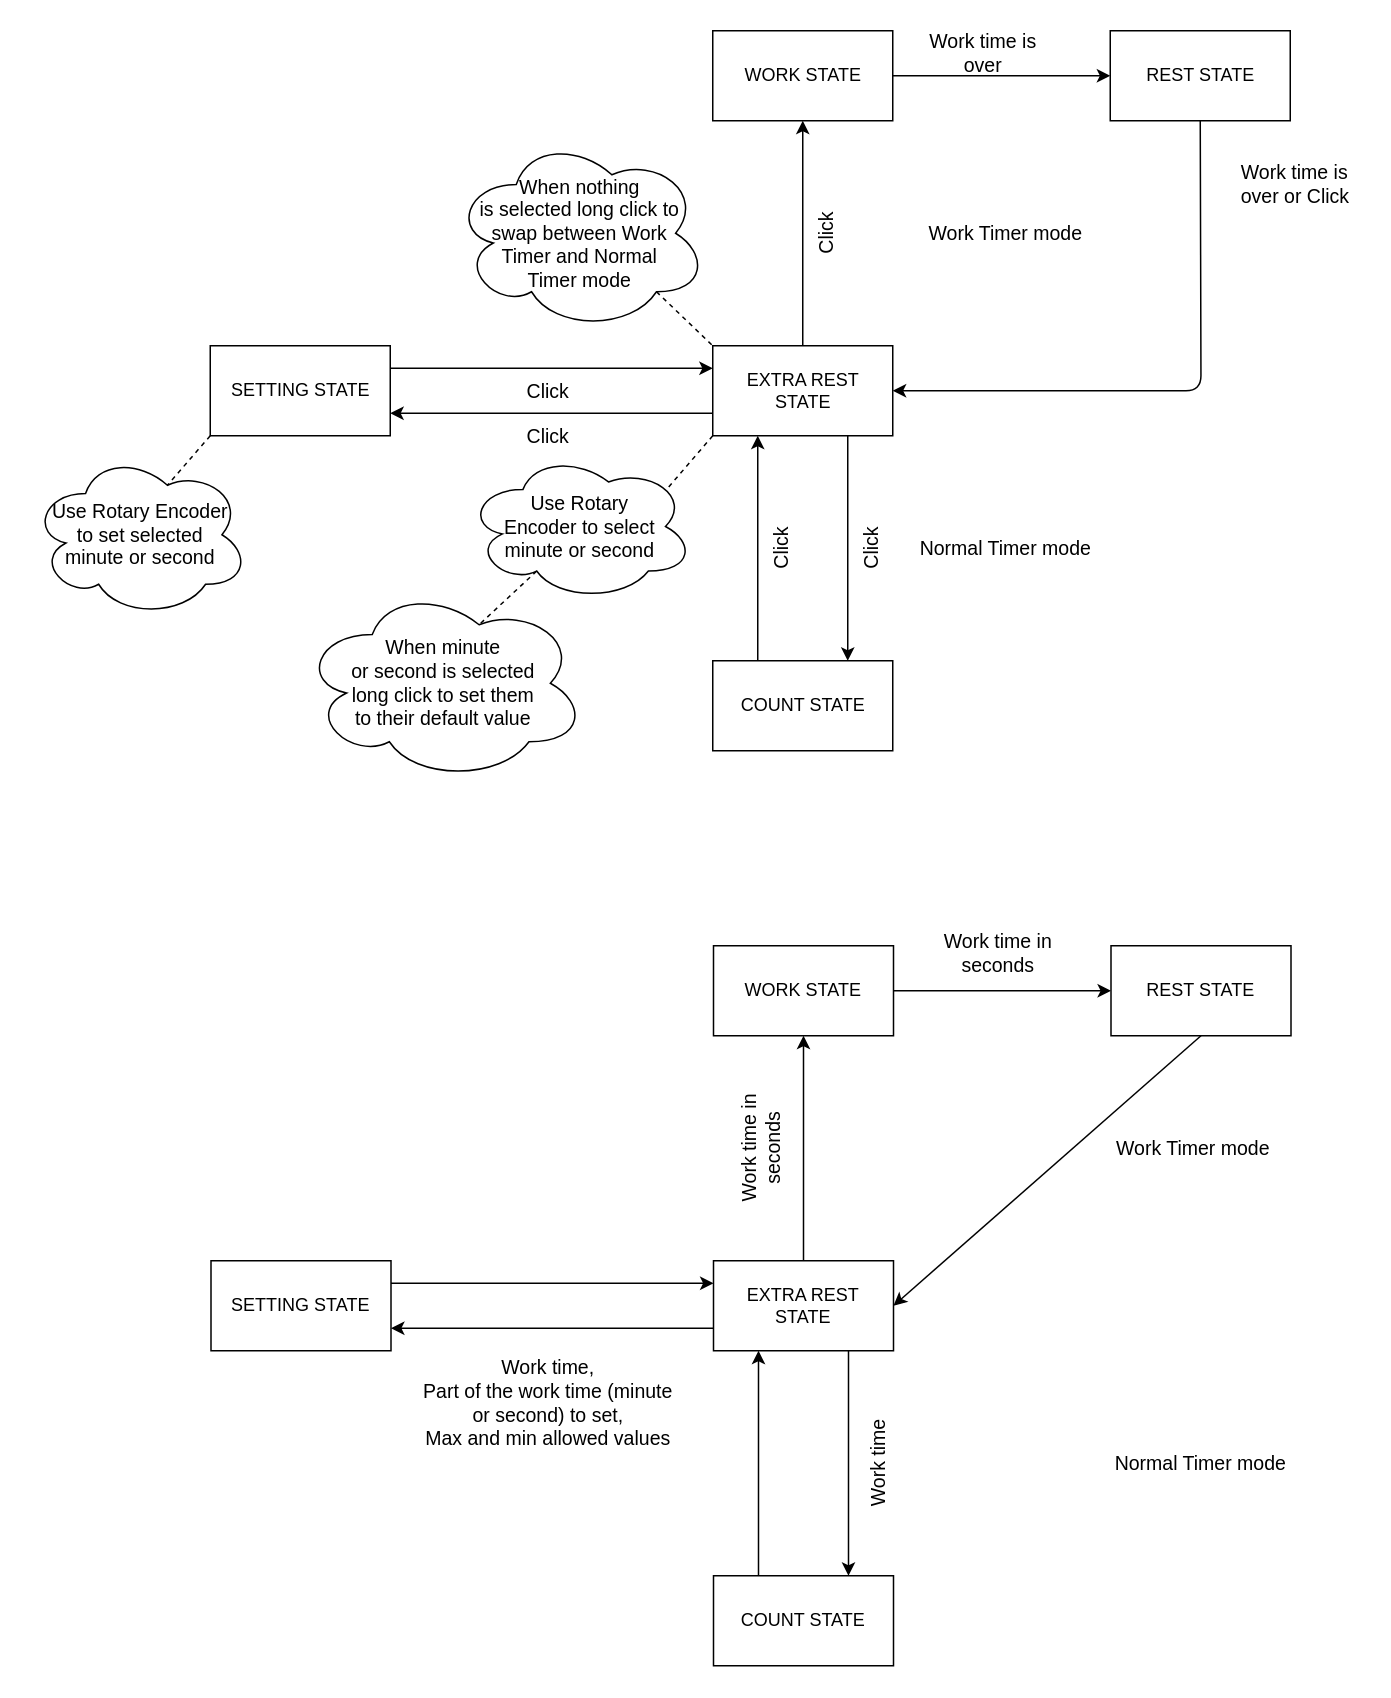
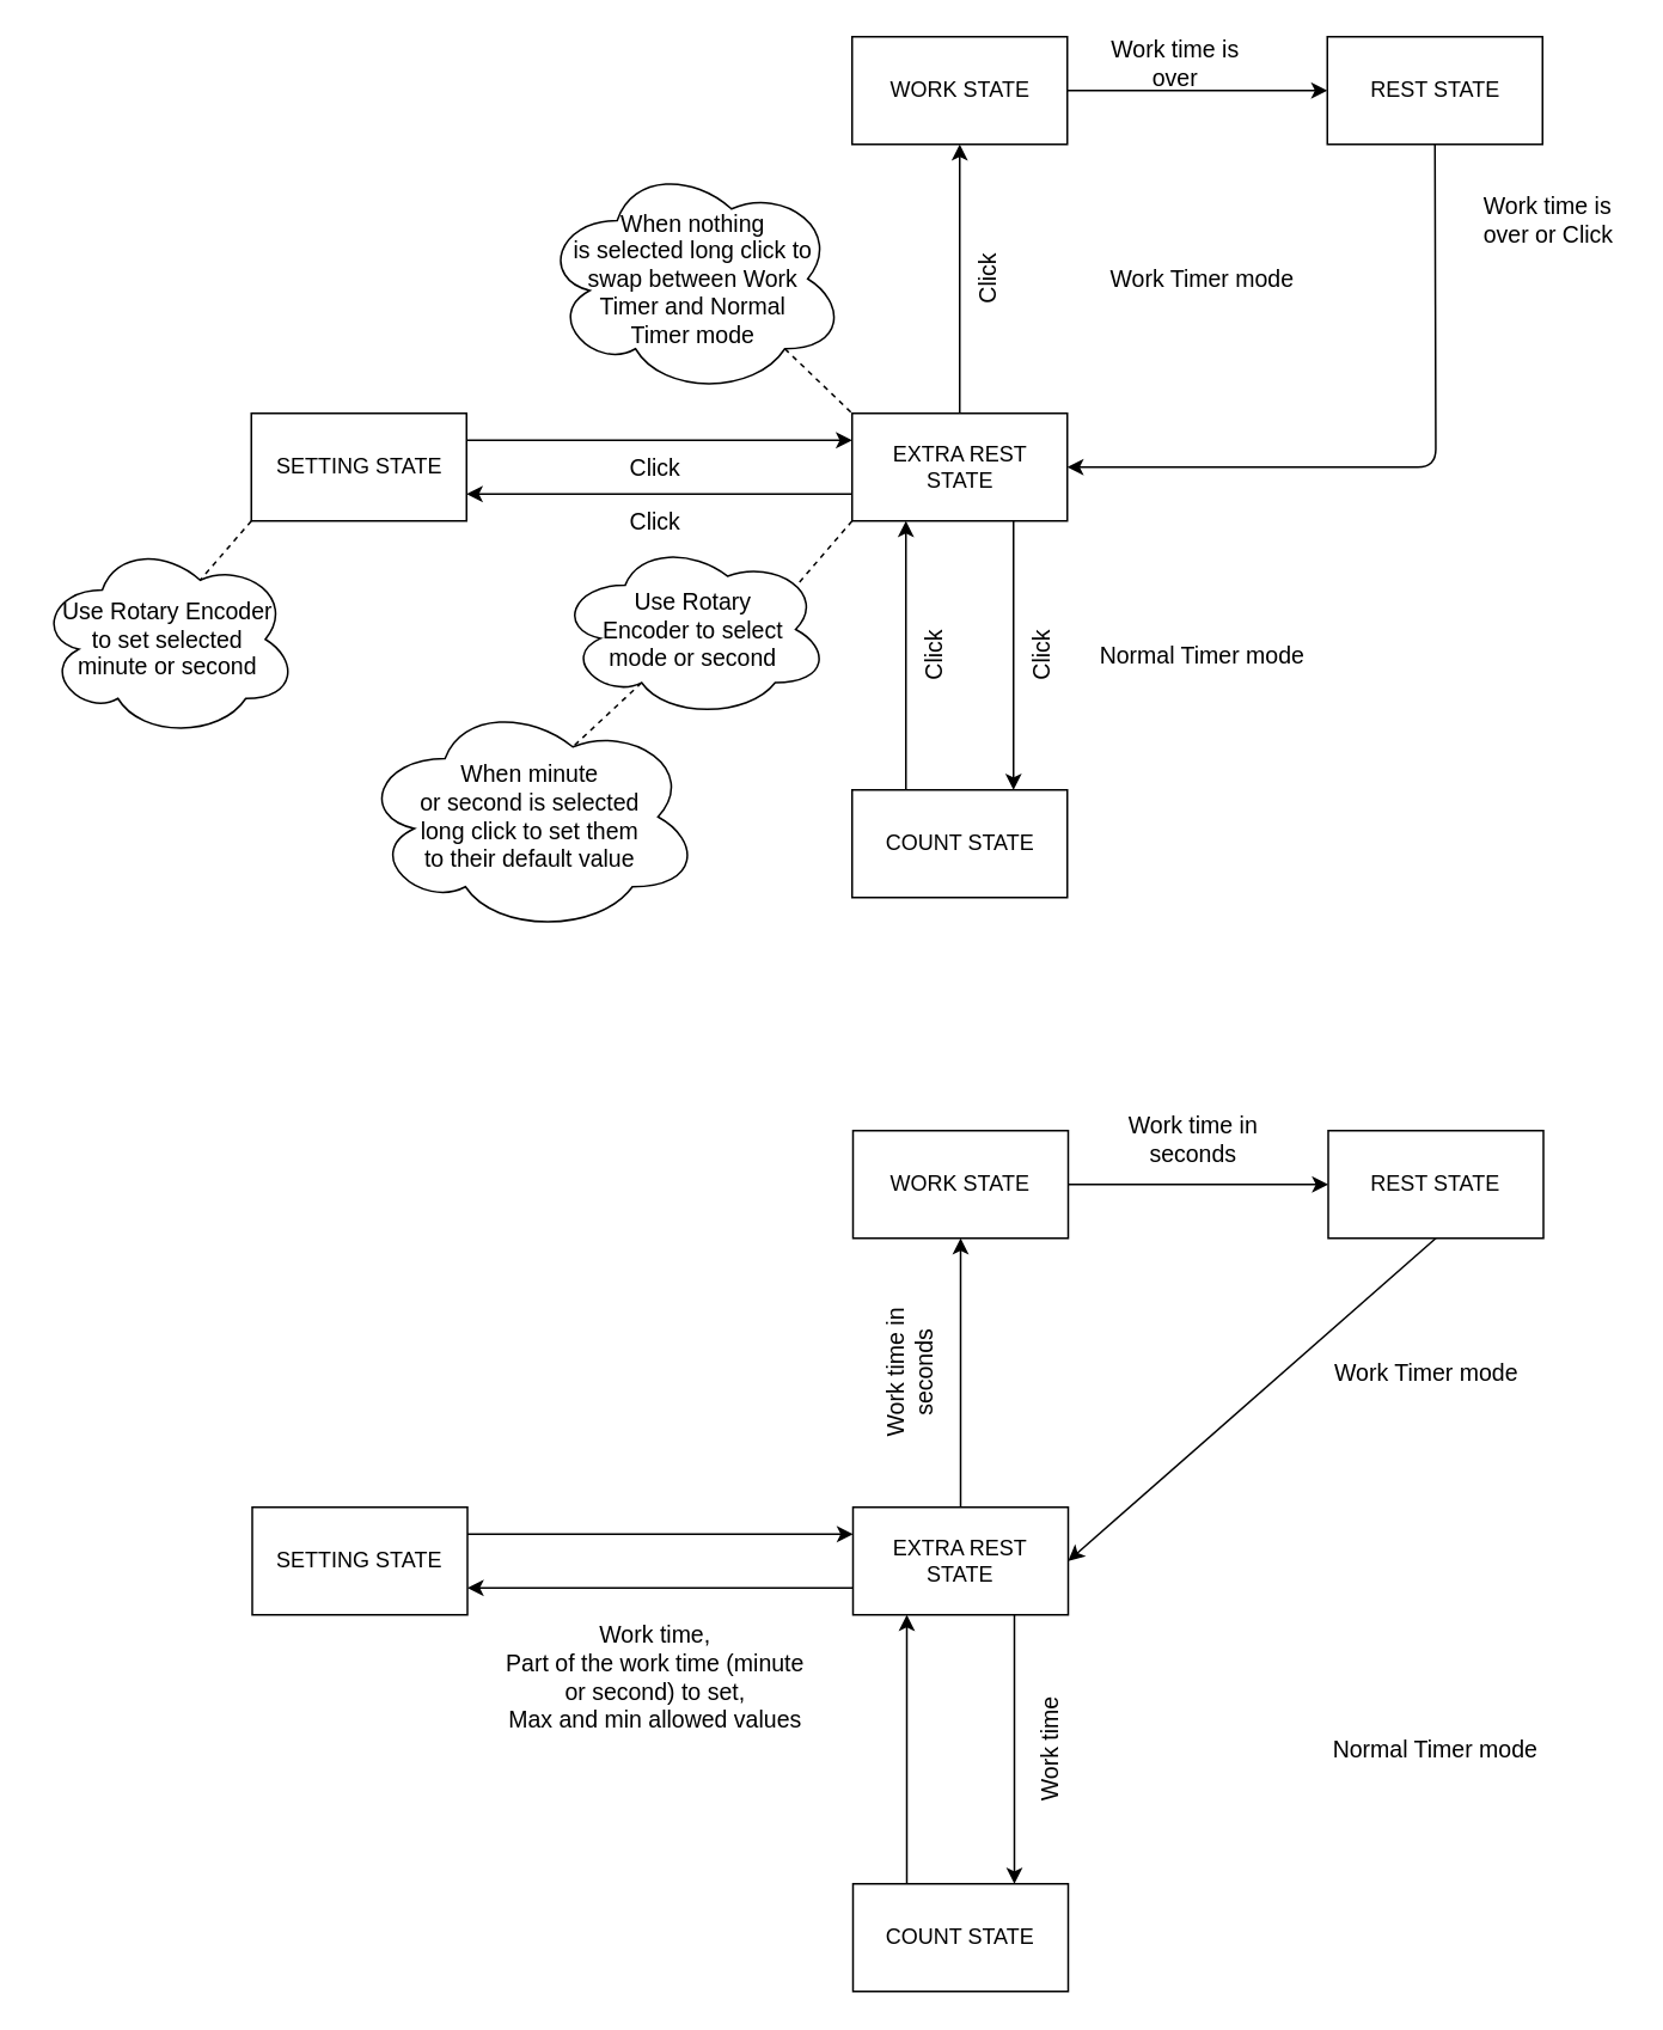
  <mxCell id="0" />
  <mxCell id="1" parent="0" />
  <mxCell id="2" value="" style="edgeStyle=none;html=1;exitX=1;exitY=0.5;exitDx=0;exitDy=0;entryX=0;entryY=0.5;entryDx=0;entryDy=0;strokeColor=#000000;fontColor=#000000;labelBackgroundColor=none;" parent="1" source="3" target="5" edge="1"><mxGeometry relative="1" as="geometry" /></mxCell>
  <mxCell id="3" value="&lt;font color=&quot;#000000&quot;&gt;WORK STATE&lt;/font&gt;" style="whiteSpace=wrap;html=1;fillColor=none;strokeColor=#000000;" parent="1" vertex="1"><mxGeometry x="475" y="630" width="120" height="60" as="geometry" /></mxCell>
  <mxCell id="4" style="edgeStyle=none;html=1;exitX=0.5;exitY=1;exitDx=0;exitDy=0;entryX=1;entryY=0.5;entryDx=0;entryDy=0;strokeColor=#000000;fontColor=#000000;" parent="1" source="5" target="9" edge="1"><mxGeometry relative="1" as="geometry" /></mxCell>
  <mxCell id="5" value="&lt;font color=&quot;#000000&quot;&gt;REST STATE&lt;/font&gt;" style="whiteSpace=wrap;html=1;fillColor=none;strokeColor=#000000;" parent="1" vertex="1"><mxGeometry x="740" y="630" width="120" height="60" as="geometry" /></mxCell>
  <mxCell id="6" value="" style="edgeStyle=none;html=1;exitX=0.5;exitY=0;exitDx=0;exitDy=0;entryX=0.5;entryY=1;entryDx=0;entryDy=0;fontColor=#000000;strokeColor=#000000;labelBackgroundColor=none;" parent="1" source="9" target="3" edge="1"><mxGeometry relative="1" as="geometry" /></mxCell>
  <mxCell id="7" style="edgeStyle=none;html=1;exitX=0;exitY=0.25;exitDx=0;exitDy=0;entryX=1;entryY=0.25;entryDx=0;entryDy=0;strokeColor=#000000;fontColor=#000000;endArrow=none;endFill=0;startArrow=classic;startFill=1;" parent="1" source="9" target="11" edge="1"><mxGeometry relative="1" as="geometry" /></mxCell>
  <mxCell id="8" style="edgeStyle=none;html=1;exitX=0.25;exitY=1;exitDx=0;exitDy=0;entryX=0.25;entryY=0;entryDx=0;entryDy=0;labelBackgroundColor=none;strokeColor=#000000;fontSize=13;fontColor=#000000;startArrow=classic;startFill=1;endArrow=none;endFill=0;" parent="1" source="9" target="16" edge="1"><mxGeometry relative="1" as="geometry" /></mxCell>
  <mxCell id="9" value="&lt;font color=&quot;#000000&quot;&gt;EXTRA REST&lt;br&gt;STATE&lt;/font&gt;" style="whiteSpace=wrap;html=1;fillColor=none;strokeColor=#000000;" parent="1" vertex="1"><mxGeometry x="475" y="840" width="120" height="60" as="geometry" /></mxCell>
  <mxCell id="10" style="edgeStyle=none;html=1;exitX=1;exitY=0.75;exitDx=0;exitDy=0;entryX=0;entryY=0.75;entryDx=0;entryDy=0;strokeColor=#000000;fontColor=#000000;startArrow=classic;startFill=1;endArrow=none;endFill=0;" parent="1" source="11" target="9" edge="1"><mxGeometry relative="1" as="geometry" /></mxCell>
  <mxCell id="11" value="&lt;font color=&quot;#000000&quot;&gt;SETTING STATE&lt;/font&gt;" style="whiteSpace=wrap;html=1;fillColor=none;strokeColor=#000000;" parent="1" vertex="1"><mxGeometry x="140" y="840" width="120" height="60" as="geometry" /></mxCell>
  <mxCell id="12" value="&lt;font style=&quot;font-size: 13px;&quot;&gt;Work time in seconds&lt;/font&gt;" style="text;strokeColor=none;align=center;fillColor=none;html=1;verticalAlign=middle;whiteSpace=wrap;rounded=0;fontColor=#000000;rotation=270;" parent="1" vertex="1"><mxGeometry x="462" y="750" width="90" height="30" as="geometry" /></mxCell>
  <mxCell id="13" value="&lt;font style=&quot;font-size: 13px;&quot;&gt;Work time in seconds&lt;/font&gt;" style="text;strokeColor=none;align=center;fillColor=none;html=1;verticalAlign=middle;whiteSpace=wrap;rounded=0;fontColor=#000000;" parent="1" vertex="1"><mxGeometry x="620" y="620" width="90" height="30" as="geometry" /></mxCell>
  <mxCell id="14" value="&lt;font style=&quot;font-size: 13px;&quot;&gt;Work time,&lt;br&gt;Part of the work time (minute or second) to set,&lt;br&gt;Max and min allowed values&lt;br&gt;&lt;/font&gt;" style="text;strokeColor=none;align=center;fillColor=none;html=1;verticalAlign=middle;whiteSpace=wrap;rounded=0;fontColor=#000000;" parent="1" vertex="1"><mxGeometry x="280" y="900" width="170" height="70" as="geometry" /></mxCell>
  <mxCell id="15" style="edgeStyle=none;html=1;exitX=0.75;exitY=0;exitDx=0;exitDy=0;entryX=0.75;entryY=1;entryDx=0;entryDy=0;labelBackgroundColor=none;strokeColor=#000000;fontSize=13;fontColor=#000000;startArrow=classic;startFill=1;endArrow=none;endFill=0;" parent="1" source="16" target="9" edge="1"><mxGeometry relative="1" as="geometry" /></mxCell>
  <mxCell id="16" value="&lt;font color=&quot;#000000&quot;&gt;COUNT STATE&lt;/font&gt;" style="whiteSpace=wrap;html=1;fillColor=none;strokeColor=#000000;" parent="1" vertex="1"><mxGeometry x="475" y="1050" width="120" height="60" as="geometry" /></mxCell>
  <mxCell id="17" value="&lt;font style=&quot;font-size: 13px;&quot;&gt;Work time&lt;/font&gt;" style="text;strokeColor=none;align=center;fillColor=none;html=1;verticalAlign=middle;whiteSpace=wrap;rounded=0;fontColor=#000000;rotation=270;" parent="1" vertex="1"><mxGeometry x="540" y="960" width="90" height="30" as="geometry" /></mxCell>
  <mxCell id="18" value="Work Timer mode" style="text;strokeColor=none;align=center;fillColor=none;html=1;verticalAlign=middle;whiteSpace=wrap;rounded=0;fontSize=13;fontColor=#000000;" parent="1" vertex="1"><mxGeometry x="730" y="750" width="130" height="30" as="geometry" /></mxCell>
  <mxCell id="19" value="Normal Timer mode" style="text;strokeColor=none;align=center;fillColor=none;html=1;verticalAlign=middle;whiteSpace=wrap;rounded=0;fontSize=13;fontColor=#000000;" parent="1" vertex="1"><mxGeometry x="735" y="960" width="130" height="30" as="geometry" /></mxCell>
  <mxCell id="20" value="" style="edgeStyle=none;html=1;exitX=1;exitY=0.5;exitDx=0;exitDy=0;entryX=0;entryY=0.5;entryDx=0;entryDy=0;strokeColor=#000000;fontColor=#000000;labelBackgroundColor=none;" edge="1" parent="1" source="21" target="23"><mxGeometry relative="1" as="geometry" /></mxCell>
  <mxCell id="21" value="&lt;font color=&quot;#000000&quot;&gt;WORK STATE&lt;/font&gt;" style="whiteSpace=wrap;html=1;fillColor=none;strokeColor=#000000;" vertex="1" parent="1"><mxGeometry x="474.5" y="20" width="120" height="60" as="geometry" /></mxCell>
  <mxCell id="22" style="edgeStyle=none;html=1;exitX=0.5;exitY=1;exitDx=0;exitDy=0;entryX=1;entryY=0.5;entryDx=0;entryDy=0;strokeColor=#000000;fontColor=#000000;" edge="1" parent="1" source="23" target="28"><mxGeometry relative="1" as="geometry"><Array as="points"><mxPoint x="800" y="260" /></Array></mxGeometry></mxCell>
  <mxCell id="23" value="&lt;font color=&quot;#000000&quot;&gt;REST STATE&lt;/font&gt;" style="whiteSpace=wrap;html=1;fillColor=none;strokeColor=#000000;" vertex="1" parent="1"><mxGeometry x="739.5" y="20" width="120" height="60" as="geometry" /></mxCell>
  <mxCell id="24" value="" style="edgeStyle=none;html=1;exitX=0.5;exitY=0;exitDx=0;exitDy=0;entryX=0.5;entryY=1;entryDx=0;entryDy=0;fontColor=#000000;strokeColor=#000000;labelBackgroundColor=none;" edge="1" parent="1" source="28" target="21"><mxGeometry relative="1" as="geometry" /></mxCell>
  <mxCell id="25" style="edgeStyle=none;html=1;exitX=0;exitY=0.25;exitDx=0;exitDy=0;entryX=1;entryY=0.25;entryDx=0;entryDy=0;strokeColor=#000000;fontColor=#000000;endArrow=none;endFill=0;startArrow=classic;startFill=1;" edge="1" parent="1" source="28" target="31"><mxGeometry relative="1" as="geometry" /></mxCell>
  <mxCell id="26" style="edgeStyle=none;html=1;exitX=0.25;exitY=1;exitDx=0;exitDy=0;entryX=0.25;entryY=0;entryDx=0;entryDy=0;labelBackgroundColor=none;strokeColor=#000000;fontSize=13;fontColor=#000000;startArrow=classic;startFill=1;endArrow=none;endFill=0;" edge="1" parent="1" source="28" target="34"><mxGeometry relative="1" as="geometry" /></mxCell>
  <mxCell id="27" style="edgeStyle=none;html=1;exitX=0;exitY=1;exitDx=0;exitDy=0;entryX=0.88;entryY=0.25;entryDx=0;entryDy=0;entryPerimeter=0;strokeColor=#000000;fontSize=13;fontColor=#000000;startArrow=none;startFill=0;endArrow=none;endFill=0;dashed=1;" edge="1" parent="1" source="28" target="44"><mxGeometry relative="1" as="geometry" /></mxCell>
  <mxCell id="28" value="&lt;font color=&quot;#000000&quot;&gt;EXTRA REST&lt;br&gt;STATE&lt;/font&gt;" style="whiteSpace=wrap;html=1;fillColor=none;strokeColor=#000000;" vertex="1" parent="1"><mxGeometry x="474.5" y="230" width="120" height="60" as="geometry" /></mxCell>
  <mxCell id="29" style="edgeStyle=none;html=1;exitX=1;exitY=0.75;exitDx=0;exitDy=0;entryX=0;entryY=0.75;entryDx=0;entryDy=0;strokeColor=#000000;fontColor=#000000;startArrow=classic;startFill=1;endArrow=none;endFill=0;" edge="1" parent="1" source="31" target="28"><mxGeometry relative="1" as="geometry" /></mxCell>
  <mxCell id="30" style="edgeStyle=none;html=1;exitX=0;exitY=1;exitDx=0;exitDy=0;entryX=0.625;entryY=0.2;entryDx=0;entryDy=0;entryPerimeter=0;dashed=1;strokeColor=#000000;fontSize=13;fontColor=#000000;startArrow=none;startFill=0;endArrow=none;endFill=0;" edge="1" parent="1" source="31" target="45"><mxGeometry relative="1" as="geometry" /></mxCell>
  <mxCell id="31" value="&lt;font color=&quot;#000000&quot;&gt;SETTING STATE&lt;/font&gt;" style="whiteSpace=wrap;html=1;fillColor=none;strokeColor=#000000;" vertex="1" parent="1"><mxGeometry x="139.5" y="230" width="120" height="60" as="geometry" /></mxCell>
  <mxCell id="32" value="&lt;font style=&quot;font-size: 13px;&quot;&gt;Work time is over&lt;/font&gt;" style="text;strokeColor=none;align=center;fillColor=none;html=1;verticalAlign=middle;whiteSpace=wrap;rounded=0;fontColor=#000000;" vertex="1" parent="1"><mxGeometry x="609.5" y="20" width="90" height="30" as="geometry" /></mxCell>
  <mxCell id="33" style="edgeStyle=none;html=1;exitX=0.75;exitY=0;exitDx=0;exitDy=0;entryX=0.75;entryY=1;entryDx=0;entryDy=0;labelBackgroundColor=none;strokeColor=#000000;fontSize=13;fontColor=#000000;startArrow=classic;startFill=1;endArrow=none;endFill=0;" edge="1" parent="1" source="34" target="28"><mxGeometry relative="1" as="geometry" /></mxCell>
  <mxCell id="34" value="&lt;font color=&quot;#000000&quot;&gt;COUNT STATE&lt;/font&gt;" style="whiteSpace=wrap;html=1;fillColor=none;strokeColor=#000000;" vertex="1" parent="1"><mxGeometry x="474.5" y="440" width="120" height="60" as="geometry" /></mxCell>
  <mxCell id="35" value="&lt;span style=&quot;font-size: 13px;&quot;&gt;Click&lt;/span&gt;" style="text;strokeColor=none;align=center;fillColor=none;html=1;verticalAlign=middle;whiteSpace=wrap;rounded=0;fontColor=#000000;rotation=270;" vertex="1" parent="1"><mxGeometry x="535" y="350" width="90" height="30" as="geometry" /></mxCell>
  <mxCell id="36" value="Work Timer mode" style="text;strokeColor=none;align=center;fillColor=none;html=1;verticalAlign=middle;whiteSpace=wrap;rounded=0;fontSize=13;fontColor=#000000;" vertex="1" parent="1"><mxGeometry x="604.5" y="140" width="130" height="30" as="geometry" /></mxCell>
  <mxCell id="37" value="Normal Timer mode" style="text;strokeColor=none;align=center;fillColor=none;html=1;verticalAlign=middle;whiteSpace=wrap;rounded=0;fontSize=13;fontColor=#000000;" vertex="1" parent="1"><mxGeometry x="604.5" y="350" width="130" height="30" as="geometry" /></mxCell>
  <mxCell id="38" value="&lt;span style=&quot;font-size: 13px;&quot;&gt;Click&lt;/span&gt;" style="text;strokeColor=none;align=center;fillColor=none;html=1;verticalAlign=middle;whiteSpace=wrap;rounded=0;fontColor=#000000;rotation=270;" vertex="1" parent="1"><mxGeometry x="475" y="350" width="90" height="30" as="geometry" /></mxCell>
  <mxCell id="39" value="&lt;span style=&quot;font-size: 13px;&quot;&gt;Click&lt;/span&gt;" style="text;strokeColor=none;align=center;fillColor=none;html=1;verticalAlign=middle;whiteSpace=wrap;rounded=0;fontColor=#000000;rotation=270;" vertex="1" parent="1"><mxGeometry x="505" y="140" width="90" height="30" as="geometry" /></mxCell>
  <mxCell id="40" value="&lt;span style=&quot;color: rgb(0, 0, 0); font-family: Helvetica; font-size: 13px; font-style: normal; font-variant-ligatures: normal; font-variant-caps: normal; font-weight: 400; letter-spacing: normal; orphans: 2; text-align: center; text-indent: 0px; text-transform: none; widows: 2; word-spacing: 0px; -webkit-text-stroke-width: 0px; text-decoration-thickness: initial; text-decoration-style: initial; text-decoration-color: initial; float: none; display: inline !important;&quot;&gt;Work time is over or Click&lt;/span&gt;" style="text;whiteSpace=wrap;html=1;labelBackgroundColor=none;" vertex="1" parent="1"><mxGeometry x="825" y="100" width="80" height="40" as="geometry" /></mxCell>
  <mxCell id="41" value="&lt;span style=&quot;font-size: 13px;&quot;&gt;Click&lt;/span&gt;" style="text;strokeColor=none;align=center;fillColor=none;html=1;verticalAlign=middle;whiteSpace=wrap;rounded=0;fontColor=#000000;rotation=0;" vertex="1" parent="1"><mxGeometry x="320" y="275" width="90" height="30" as="geometry" /></mxCell>
  <mxCell id="42" value="&lt;span style=&quot;font-size: 13px;&quot;&gt;Click&lt;/span&gt;" style="text;strokeColor=none;align=center;fillColor=none;html=1;verticalAlign=middle;whiteSpace=wrap;rounded=0;fontColor=#000000;rotation=0;" vertex="1" parent="1"><mxGeometry x="320" y="245" width="90" height="30" as="geometry" /></mxCell>
  <mxCell id="43" style="edgeStyle=none;html=1;exitX=0.31;exitY=0.8;exitDx=0;exitDy=0;exitPerimeter=0;entryX=0.625;entryY=0.2;entryDx=0;entryDy=0;entryPerimeter=0;dashed=1;strokeColor=#000000;fontSize=13;fontColor=#000000;startArrow=none;startFill=0;endArrow=none;endFill=0;" edge="1" parent="1" source="44" target="46"><mxGeometry relative="1" as="geometry" /></mxCell>
- <mxCell id="44" value="&lt;span style=&quot;color: rgb(0, 0, 0); font-family: Helvetica; font-size: 13px; font-style: normal; font-variant-ligatures: normal; font-variant-caps: normal; font-weight: 400; letter-spacing: normal; orphans: 2; text-align: center; text-indent: 0px; text-transform: none; widows: 2; word-spacing: 0px; -webkit-text-stroke-width: 0px; text-decoration-thickness: initial; text-decoration-style: initial; text-decoration-color: initial; float: none; display: inline !important;&quot;&gt;Use Rotary&lt;br&gt;Encoder to select&lt;br&gt;minute or second&lt;/span&gt;" style="ellipse;shape=cloud;whiteSpace=wrap;html=1;labelBackgroundColor=none;fontSize=13;fontColor=#000000;fillColor=none;strokeColor=#000000;" vertex="1" parent="1"><mxGeometry x="310" y="301" width="152" height="99" as="geometry" /></mxCell>
+ <mxCell id="44" value="&lt;span style=&quot;color: rgb(0, 0, 0); font-family: Helvetica; font-size: 13px; font-style: normal; font-variant-ligatures: normal; font-variant-caps: normal; font-weight: 400; letter-spacing: normal; orphans: 2; text-align: center; text-indent: 0px; text-transform: none; widows: 2; word-spacing: 0px; -webkit-text-stroke-width: 0px; text-decoration-thickness: initial; text-decoration-style: initial; text-decoration-color: initial; float: none; display: inline !important;&quot;&gt;Use Rotary&lt;br&gt;Encoder to select&lt;br&gt;mode or second&lt;/span&gt;" style="ellipse;shape=cloud;whiteSpace=wrap;html=1;labelBackgroundColor=none;fontSize=13;fontColor=#000000;fillColor=none;strokeColor=#000000;" vertex="1" parent="1"><mxGeometry x="310" y="301" width="152" height="99" as="geometry" /></mxCell>
  <mxCell id="45" value="&lt;span style=&quot;color: rgb(0, 0, 0); font-family: Helvetica; font-size: 13px; font-style: normal; font-variant-ligatures: normal; font-variant-caps: normal; font-weight: 400; letter-spacing: normal; orphans: 2; text-align: center; text-indent: 0px; text-transform: none; widows: 2; word-spacing: 0px; -webkit-text-stroke-width: 0px; text-decoration-thickness: initial; text-decoration-style: initial; text-decoration-color: initial; float: none; display: inline !important;&quot;&gt;Use Rotary Encoder&lt;br&gt;to set selected&lt;br&gt;minute or second&lt;/span&gt;" style="ellipse;shape=cloud;whiteSpace=wrap;html=1;labelBackgroundColor=none;strokeColor=#000000;fontSize=13;fontColor=#000000;fillColor=none;" vertex="1" parent="1"><mxGeometry x="20" y="301" width="145.5" height="110" as="geometry" /></mxCell>
  <mxCell id="46" value="When minute&lt;br&gt;or second is selected&lt;br&gt;long click to set them&lt;br&gt;to their default value" style="ellipse;shape=cloud;whiteSpace=wrap;html=1;labelBackgroundColor=none;strokeColor=#000000;fontSize=13;fontColor=#000000;fillColor=none;" vertex="1" parent="1"><mxGeometry x="200" y="390" width="190" height="130" as="geometry" /></mxCell>
  <mxCell id="47" style="edgeStyle=none;html=1;exitX=0.8;exitY=0.8;exitDx=0;exitDy=0;exitPerimeter=0;entryX=0;entryY=0;entryDx=0;entryDy=0;dashed=1;strokeColor=#000000;fontSize=13;fontColor=#000000;startArrow=none;startFill=0;endArrow=none;endFill=0;" edge="1" parent="1" source="48" target="28"><mxGeometry relative="1" as="geometry" /></mxCell>
  <mxCell id="48" value="When nothing&lt;br&gt;is selected long click to&lt;br&gt;swap between Work&lt;br&gt;Timer and Normal&lt;br&gt;Timer mode" style="ellipse;shape=cloud;whiteSpace=wrap;html=1;labelBackgroundColor=none;strokeColor=#000000;fontSize=13;fontColor=#000000;fillColor=none;" vertex="1" parent="1"><mxGeometry x="301" y="90" width="170" height="130" as="geometry" /></mxCell>
